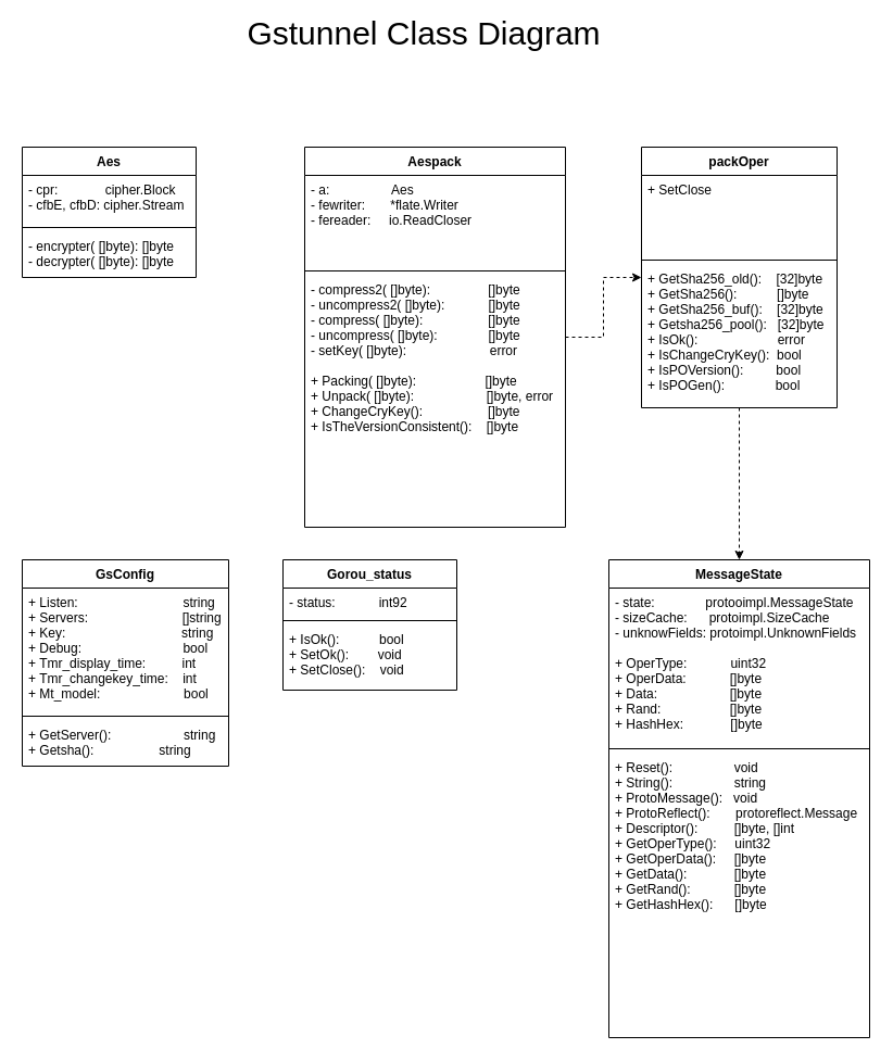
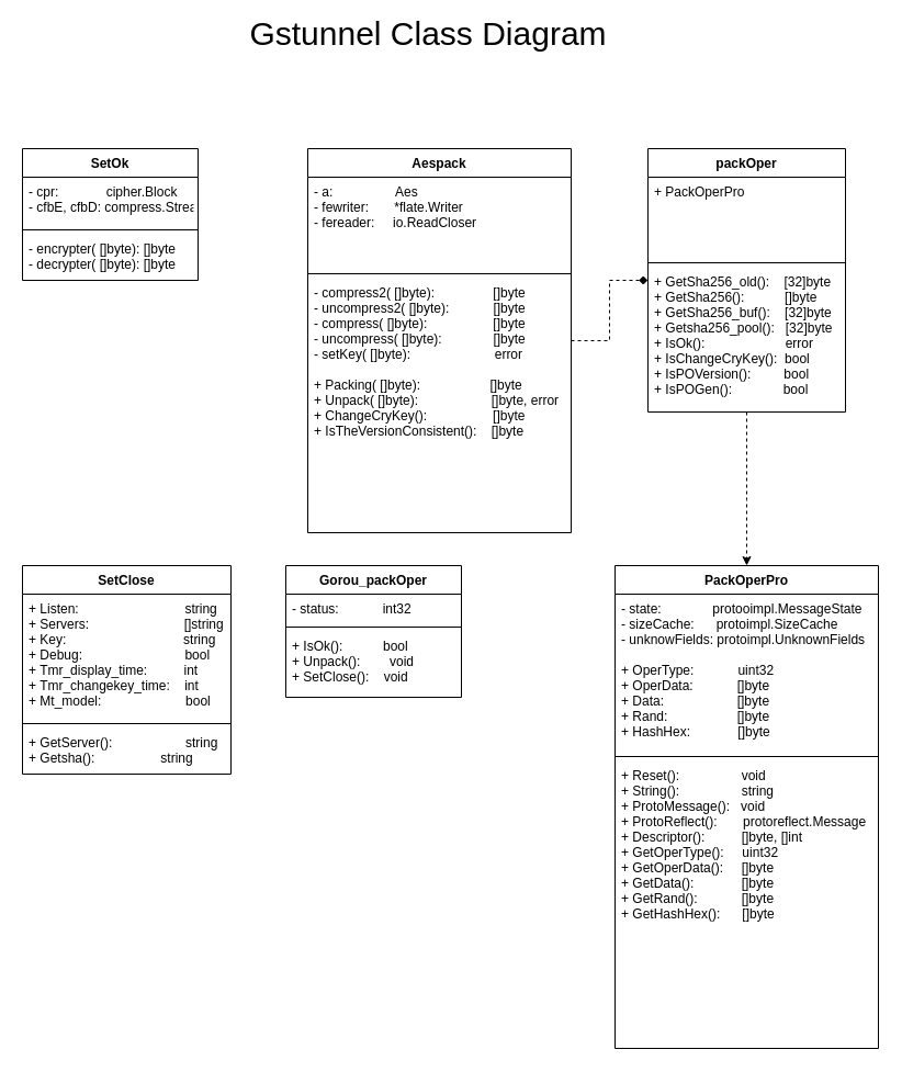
  <mxCell id="0" />
  <mxCell id="1" parent="0" />
- <mxCell id="2" style="edgeStyle=orthogonalEdgeStyle;rounded=0;orthogonalLoop=1;jettySize=auto;html=1;entryX=0;entryY=0.5;entryDx=0;entryDy=0;dashed=1;" edge="1" parent="1" source="3" target="12"><mxGeometry relative="1" as="geometry" /></mxCell>
+ <mxCell id="2" style="edgeStyle=orthogonalEdgeStyle;rounded=0;orthogonalLoop=1;jettySize=auto;html=1;entryX=0;entryY=0.5;entryDx=0;entryDy=0;dashed=1;endArrow=diamond;" edge="1" parent="1" source="3" target="12"><mxGeometry relative="1" as="geometry" /></mxCell>
  <mxCell id="3" value="Aespack" style="swimlane;fontStyle=1;align=center;verticalAlign=top;childLayout=stackLayout;horizontal=1;startSize=26;horizontalStack=0;resizeParent=1;resizeParentMax=0;resizeLast=0;collapsible=1;marginBottom=0;" parent="1" vertex="1"><mxGeometry x="280" y="135" width="240" height="350" as="geometry"><mxRectangle x="290" y="190" width="80" height="26" as="alternateBounds" /></mxGeometry></mxCell>
  <mxCell id="4" value="- a:                 Aes&#10;- fewriter:       *flate.Writer&#10;- fereader:     io.ReadCloser" style="text;strokeColor=none;fillColor=none;align=left;verticalAlign=top;spacingLeft=4;spacingRight=4;overflow=hidden;rotatable=0;points=[[0,0.5],[1,0.5]];portConstraint=eastwest;" parent="3" vertex="1"><mxGeometry y="26" width="240" height="84" as="geometry" /></mxCell>
  <mxCell id="5" value="" style="line;strokeWidth=1;fillColor=none;align=left;verticalAlign=middle;spacingTop=-1;spacingLeft=3;spacingRight=3;rotatable=0;labelPosition=right;points=[];portConstraint=eastwest;" parent="3" vertex="1"><mxGeometry y="110" width="240" height="8" as="geometry" /></mxCell>
  <mxCell id="6" value="- compress2( []byte):                []byte&#10;- uncompress2( []byte):            []byte&#10;- compress( []byte):                  []byte&#10;- uncompress( []byte):              []byte&#10;- setKey( []byte):                       error&#10;&#10;+ Packing( []byte):                   []byte&#10;+ Unpack( []byte):                    []byte, error&#10;+ ChangeCryKey():                  []byte&#10;+ IsTheVersionConsistent():    []byte&#10;" style="text;strokeColor=none;fillColor=none;align=left;verticalAlign=top;spacingLeft=4;spacingRight=4;overflow=hidden;rotatable=0;points=[[0,0.5],[1,0.5]];portConstraint=eastwest;" parent="3" vertex="1"><mxGeometry y="118" width="240" height="232" as="geometry" /></mxCell>
- <mxCell id="7" value="Aes" style="swimlane;fontStyle=1;align=center;verticalAlign=top;childLayout=stackLayout;horizontal=1;startSize=26;horizontalStack=0;resizeParent=1;resizeParentMax=0;resizeLast=0;collapsible=1;marginBottom=0;" vertex="1" parent="1"><mxGeometry x="20" y="135" width="160" height="120" as="geometry"><mxRectangle x="100" y="190" width="50" height="26" as="alternateBounds" /></mxGeometry></mxCell>
- <mxCell id="8" value="- cpr:             cipher.Block&#10;- cfbE, cfbD: cipher.Stream" style="text;strokeColor=none;fillColor=none;align=left;verticalAlign=top;spacingLeft=4;spacingRight=4;overflow=hidden;rotatable=0;points=[[0,0.5],[1,0.5]];portConstraint=eastwest;" vertex="1" parent="7"><mxGeometry y="26" width="160" height="44" as="geometry" /></mxCell>
+ <mxCell id="7" value="SetOk" style="swimlane;fontStyle=1;align=center;verticalAlign=top;childLayout=stackLayout;horizontal=1;startSize=26;horizontalStack=0;resizeParent=1;resizeParentMax=0;resizeLast=0;collapsible=1;marginBottom=0;" vertex="1" parent="1"><mxGeometry x="20" y="135" width="160" height="120" as="geometry"><mxRectangle x="100" y="190" width="50" height="26" as="alternateBounds" /></mxGeometry></mxCell>
+ <mxCell id="8" value="- cpr:             cipher.Block&#10;- cfbE, cfbD: compress.Stream" style="text;strokeColor=none;fillColor=none;align=left;verticalAlign=top;spacingLeft=4;spacingRight=4;overflow=hidden;rotatable=0;points=[[0,0.5],[1,0.5]];portConstraint=eastwest;" vertex="1" parent="7"><mxGeometry y="26" width="160" height="44" as="geometry" /></mxCell>
  <mxCell id="9" value="" style="line;strokeWidth=1;fillColor=none;align=left;verticalAlign=middle;spacingTop=-1;spacingLeft=3;spacingRight=3;rotatable=0;labelPosition=right;points=[];portConstraint=eastwest;" vertex="1" parent="7"><mxGeometry y="70" width="160" height="8" as="geometry" /></mxCell>
  <mxCell id="10" value="- encrypter( []byte): []byte&#10;- decrypter( []byte): []byte" style="text;strokeColor=none;fillColor=none;align=left;verticalAlign=top;spacingLeft=4;spacingRight=4;overflow=hidden;rotatable=0;points=[[0,0.5],[1,0.5]];portConstraint=eastwest;" vertex="1" parent="7"><mxGeometry y="78" width="160" height="42" as="geometry" /></mxCell>
  <mxCell id="11" style="edgeStyle=orthogonalEdgeStyle;rounded=0;orthogonalLoop=1;jettySize=auto;html=1;entryX=0.5;entryY=0;entryDx=0;entryDy=0;dashed=1;" edge="1" parent="1" source="12" target="16"><mxGeometry relative="1" as="geometry"><Array as="points"><mxPoint x="680" y="455" /></Array></mxGeometry></mxCell>
  <mxCell id="12" value="packOper" style="swimlane;fontStyle=1;align=center;verticalAlign=top;childLayout=stackLayout;horizontal=1;startSize=26;horizontalStack=0;resizeParent=1;resizeParentMax=0;resizeLast=0;collapsible=1;marginBottom=0;" vertex="1" parent="1"><mxGeometry x="590" y="135" width="180" height="240" as="geometry"><mxRectangle x="590" y="190" width="90" height="26" as="alternateBounds" /></mxGeometry></mxCell>
- <mxCell id="13" value="+ SetClose" style="text;strokeColor=none;fillColor=none;align=left;verticalAlign=top;spacingLeft=4;spacingRight=4;overflow=hidden;rotatable=0;points=[[0,0.5],[1,0.5]];portConstraint=eastwest;" vertex="1" parent="12"><mxGeometry y="26" width="180" height="74" as="geometry" /></mxCell>
+ <mxCell id="13" value="+ PackOperPro" style="text;strokeColor=none;fillColor=none;align=left;verticalAlign=top;spacingLeft=4;spacingRight=4;overflow=hidden;rotatable=0;points=[[0,0.5],[1,0.5]];portConstraint=eastwest;" vertex="1" parent="12"><mxGeometry y="26" width="180" height="74" as="geometry" /></mxCell>
  <mxCell id="14" value="" style="line;strokeWidth=1;fillColor=none;align=left;verticalAlign=middle;spacingTop=-1;spacingLeft=3;spacingRight=3;rotatable=0;labelPosition=right;points=[];portConstraint=eastwest;" vertex="1" parent="12"><mxGeometry y="100" width="180" height="8" as="geometry" /></mxCell>
  <mxCell id="15" value="+ GetSha256_old():    [32]byte&#10;+ GetSha256():           []byte&#10;+ GetSha256_buf():    [32]byte&#10;+ Getsha256_pool():   [32]byte&#10;+ IsOk():                      error&#10;+ IsChangeCryKey():  bool&#10;+ IsPOVersion():         bool&#10;+ IsPOGen():              bool" style="text;strokeColor=none;fillColor=none;align=left;verticalAlign=top;spacingLeft=4;spacingRight=4;overflow=hidden;rotatable=0;points=[[0,0.5],[1,0.5]];portConstraint=eastwest;" vertex="1" parent="12"><mxGeometry y="108" width="180" height="132" as="geometry" /></mxCell>
- <mxCell id="16" value="MessageState" style="swimlane;fontStyle=1;align=center;verticalAlign=top;childLayout=stackLayout;horizontal=1;startSize=26;horizontalStack=0;resizeParent=1;resizeParentMax=0;resizeLast=0;collapsible=1;marginBottom=0;" vertex="1" parent="1"><mxGeometry x="560" y="515" width="240" height="440" as="geometry"><mxRectangle x="310" y="590" width="110" height="26" as="alternateBounds" /></mxGeometry></mxCell>
+ <mxCell id="16" value="PackOperPro" style="swimlane;fontStyle=1;align=center;verticalAlign=top;childLayout=stackLayout;horizontal=1;startSize=26;horizontalStack=0;resizeParent=1;resizeParentMax=0;resizeLast=0;collapsible=1;marginBottom=0;" vertex="1" parent="1"><mxGeometry x="560" y="515" width="240" height="440" as="geometry"><mxRectangle x="310" y="590" width="110" height="26" as="alternateBounds" /></mxGeometry></mxCell>
  <mxCell id="17" value="- state:               protooimpl.MessageState&#10;- sizeCache:      protoimpl.SizeCache&#10;- unknowFields: protoimpl.UnknownFields&#10;&#10;+ OperType:            uint32&#10;+ OperData:            []byte&#10;+ Data:                    []byte&#10;+ Rand:                   []byte&#10;+ HashHex:             []byte" style="text;strokeColor=none;fillColor=none;align=left;verticalAlign=top;spacingLeft=4;spacingRight=4;overflow=hidden;rotatable=0;points=[[0,0.5],[1,0.5]];portConstraint=eastwest;" vertex="1" parent="16"><mxGeometry y="26" width="240" height="144" as="geometry" /></mxCell>
  <mxCell id="18" value="" style="line;strokeWidth=1;fillColor=none;align=left;verticalAlign=middle;spacingTop=-1;spacingLeft=3;spacingRight=3;rotatable=0;labelPosition=right;points=[];portConstraint=eastwest;" vertex="1" parent="16"><mxGeometry y="170" width="240" height="8" as="geometry" /></mxCell>
  <mxCell id="19" value="+ Reset():                 void&#10;+ String():                 string&#10;+ ProtoMessage():   void&#10;+ ProtoReflect():       protoreflect.Message&#10;+ Descriptor():          []byte, []int&#10;+ GetOperType():     uint32&#10;+ GetOperData():     []byte&#10;+ GetData():             []byte&#10;+ GetRand():            []byte&#10;+ GetHashHex():      []byte" style="text;strokeColor=none;fillColor=none;align=left;verticalAlign=top;spacingLeft=4;spacingRight=4;overflow=hidden;rotatable=0;points=[[0,0.5],[1,0.5]];portConstraint=eastwest;" vertex="1" parent="16"><mxGeometry y="178" width="240" height="262" as="geometry" /></mxCell>
- <mxCell id="20" value="GsConfig" style="swimlane;fontStyle=1;align=center;verticalAlign=top;childLayout=stackLayout;horizontal=1;startSize=26;horizontalStack=0;resizeParent=1;resizeParentMax=0;resizeLast=0;collapsible=1;marginBottom=0;" vertex="1" parent="1"><mxGeometry x="20" y="515" width="190" height="190" as="geometry" /></mxCell>
+ <mxCell id="20" value="SetClose" style="swimlane;fontStyle=1;align=center;verticalAlign=top;childLayout=stackLayout;horizontal=1;startSize=26;horizontalStack=0;resizeParent=1;resizeParentMax=0;resizeLast=0;collapsible=1;marginBottom=0;" vertex="1" parent="1"><mxGeometry x="20" y="515" width="190" height="190" as="geometry" /></mxCell>
  <mxCell id="21" value="+ Listen:                             string&#10;+ Servers:                          []string&#10;+ Key:                                string&#10;+ Debug:                            bool&#10;+ Tmr_display_time:          int&#10;+ Tmr_changekey_time:    int&#10;+ Mt_model:                       bool" style="text;strokeColor=none;fillColor=none;align=left;verticalAlign=top;spacingLeft=4;spacingRight=4;overflow=hidden;rotatable=0;points=[[0,0.5],[1,0.5]];portConstraint=eastwest;" vertex="1" parent="20"><mxGeometry y="26" width="190" height="114" as="geometry" /></mxCell>
  <mxCell id="22" value="" style="line;strokeWidth=1;fillColor=none;align=left;verticalAlign=middle;spacingTop=-1;spacingLeft=3;spacingRight=3;rotatable=0;labelPosition=right;points=[];portConstraint=eastwest;" vertex="1" parent="20"><mxGeometry y="140" width="190" height="8" as="geometry" /></mxCell>
  <mxCell id="23" value="+ GetServer():                    string&#10;+ Getsha():                  string" style="text;strokeColor=none;fillColor=none;align=left;verticalAlign=top;spacingLeft=4;spacingRight=4;overflow=hidden;rotatable=0;points=[[0,0.5],[1,0.5]];portConstraint=eastwest;" vertex="1" parent="20"><mxGeometry y="148" width="190" height="42" as="geometry" /></mxCell>
- <mxCell id="24" value="Gorou_status" style="swimlane;fontStyle=1;align=center;verticalAlign=top;childLayout=stackLayout;horizontal=1;startSize=26;horizontalStack=0;resizeParent=1;resizeParentMax=0;resizeLast=0;collapsible=1;marginBottom=0;" vertex="1" parent="1"><mxGeometry x="260" y="515" width="160" height="120" as="geometry" /></mxCell>
- <mxCell id="25" value="- status:            int92" style="text;strokeColor=none;fillColor=none;align=left;verticalAlign=top;spacingLeft=4;spacingRight=4;overflow=hidden;rotatable=0;points=[[0,0.5],[1,0.5]];portConstraint=eastwest;" vertex="1" parent="24"><mxGeometry y="26" width="160" height="26" as="geometry" /></mxCell>
+ <mxCell id="24" value="Gorou_packOper" style="swimlane;fontStyle=1;align=center;verticalAlign=top;childLayout=stackLayout;horizontal=1;startSize=26;horizontalStack=0;resizeParent=1;resizeParentMax=0;resizeLast=0;collapsible=1;marginBottom=0;" vertex="1" parent="1"><mxGeometry x="260" y="515" width="160" height="120" as="geometry" /></mxCell>
+ <mxCell id="25" value="- status:            int32" style="text;strokeColor=none;fillColor=none;align=left;verticalAlign=top;spacingLeft=4;spacingRight=4;overflow=hidden;rotatable=0;points=[[0,0.5],[1,0.5]];portConstraint=eastwest;" vertex="1" parent="24"><mxGeometry y="26" width="160" height="26" as="geometry" /></mxCell>
  <mxCell id="26" value="" style="line;strokeWidth=1;fillColor=none;align=left;verticalAlign=middle;spacingTop=-1;spacingLeft=3;spacingRight=3;rotatable=0;labelPosition=right;points=[];portConstraint=eastwest;" vertex="1" parent="24"><mxGeometry y="52" width="160" height="8" as="geometry" /></mxCell>
- <mxCell id="27" value="+ IsOk():           bool&#10;+ SetOk():        void&#10;+ SetClose():    void&#10;" style="text;strokeColor=none;fillColor=none;align=left;verticalAlign=top;spacingLeft=4;spacingRight=4;overflow=hidden;rotatable=0;points=[[0,0.5],[1,0.5]];portConstraint=eastwest;" vertex="1" parent="24"><mxGeometry y="60" width="160" height="60" as="geometry" /></mxCell>
+ <mxCell id="27" value="+ IsOk():           bool&#10;+ Unpack():        void&#10;+ SetClose():    void&#10;" style="text;strokeColor=none;fillColor=none;align=left;verticalAlign=top;spacingLeft=4;spacingRight=4;overflow=hidden;rotatable=0;points=[[0,0.5],[1,0.5]];portConstraint=eastwest;" vertex="1" parent="24"><mxGeometry y="60" width="160" height="60" as="geometry" /></mxCell>
  <mxCell id="28" value="Gstunnel&amp;nbsp;Class Diagram" style="text;html=1;strokeColor=none;fillColor=none;align=center;verticalAlign=middle;whiteSpace=wrap;rounded=0;fontSize=30;" vertex="1" parent="1"><mxGeometry x="210" y="20" width="360" height="20" as="geometry" /></mxCell>
